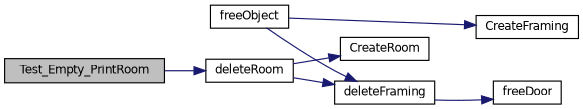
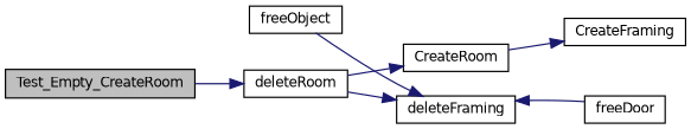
  digraph {
    rankdir=LR
    node [color=black fillcolor=white fontname=Helvetica fontsize=10 shape=record style=filled]
    edge [color=midnightblue fontname=Helvetica fontsize=10 labelfontname=Helvetica labelfontsize=10 style=solid]
-   n1 [fillcolor=grey75 fontcolor=black height=0.2 label=Test_Empty_PrintRoom width=0.4]
+   n1 [fillcolor=grey75 fontcolor=black height=0.2 label=Test_Empty_CreateRoom width=0.4]
    n2 [height=0.2 label=deleteRoom width=0.4]
    n3 [height=0.2 label=CreateRoom width=0.4]
    n4 [height=0.2 label=CreateFraming width=0.4]
    n5 [height=0.2 label=deleteFraming width=0.4]
    n6 [height=0.2 label=freeDoor width=0.4]
    n7 [height=0.2 label=freeObject width=0.4]
    n1 -> n2
    n2 -> n3
    n2 -> n5
-   n7 -> n4
-   n5 -> n6
+   n3 -> n4
+   n6 -> n5
    n7 -> n5
  }
